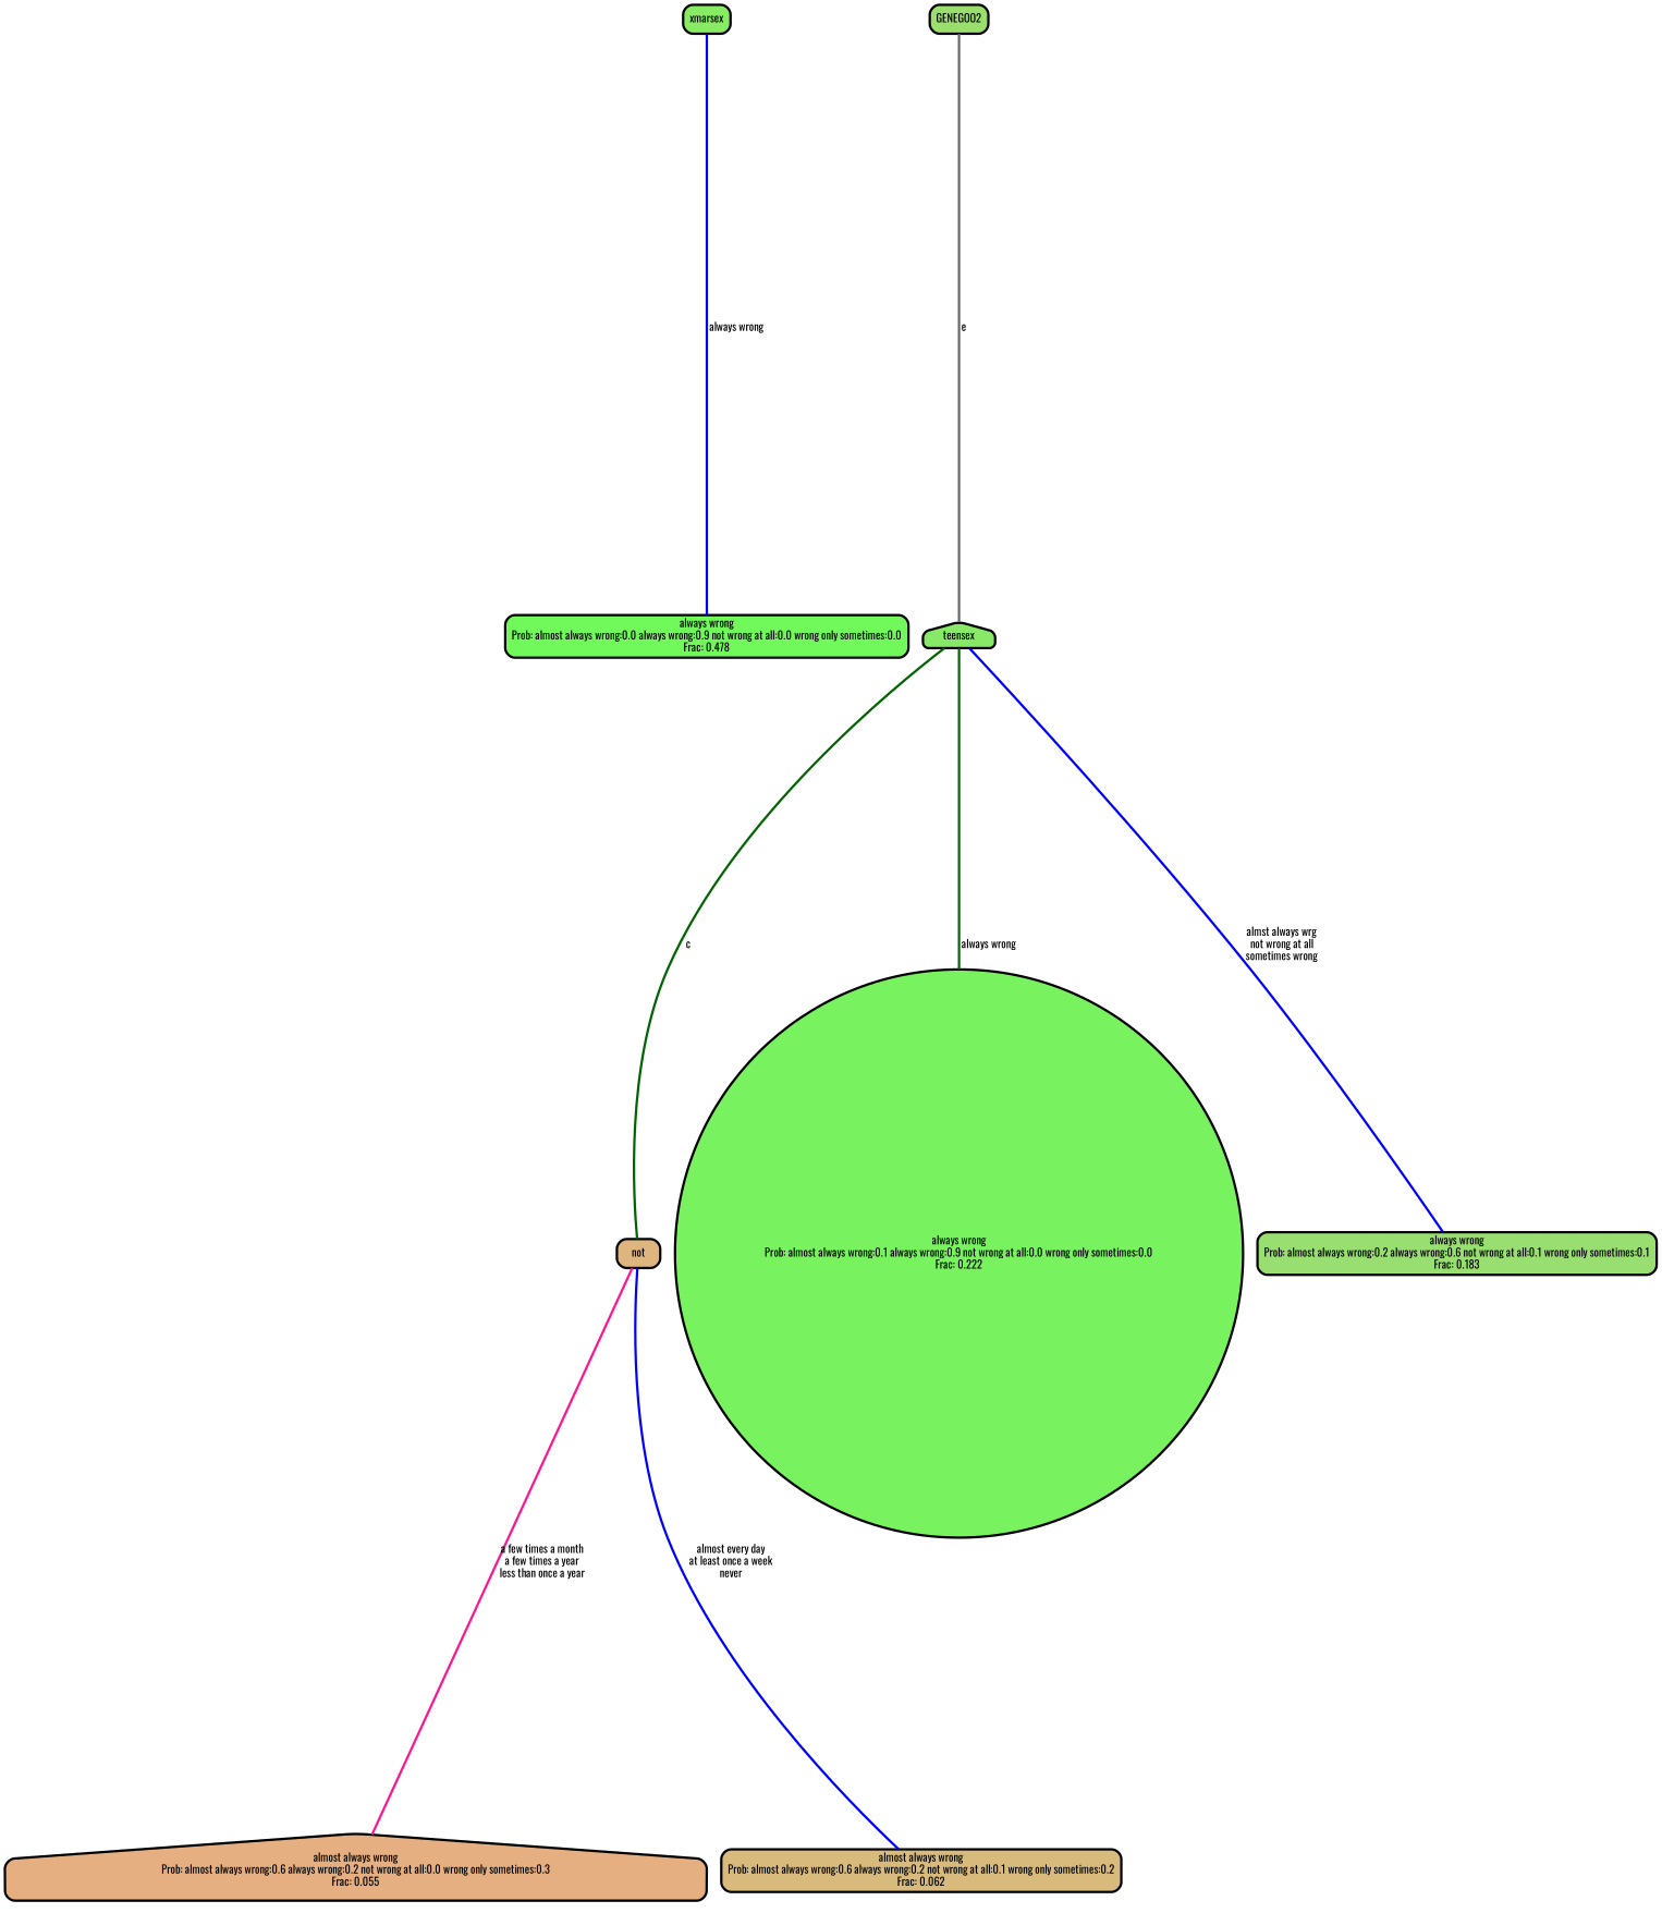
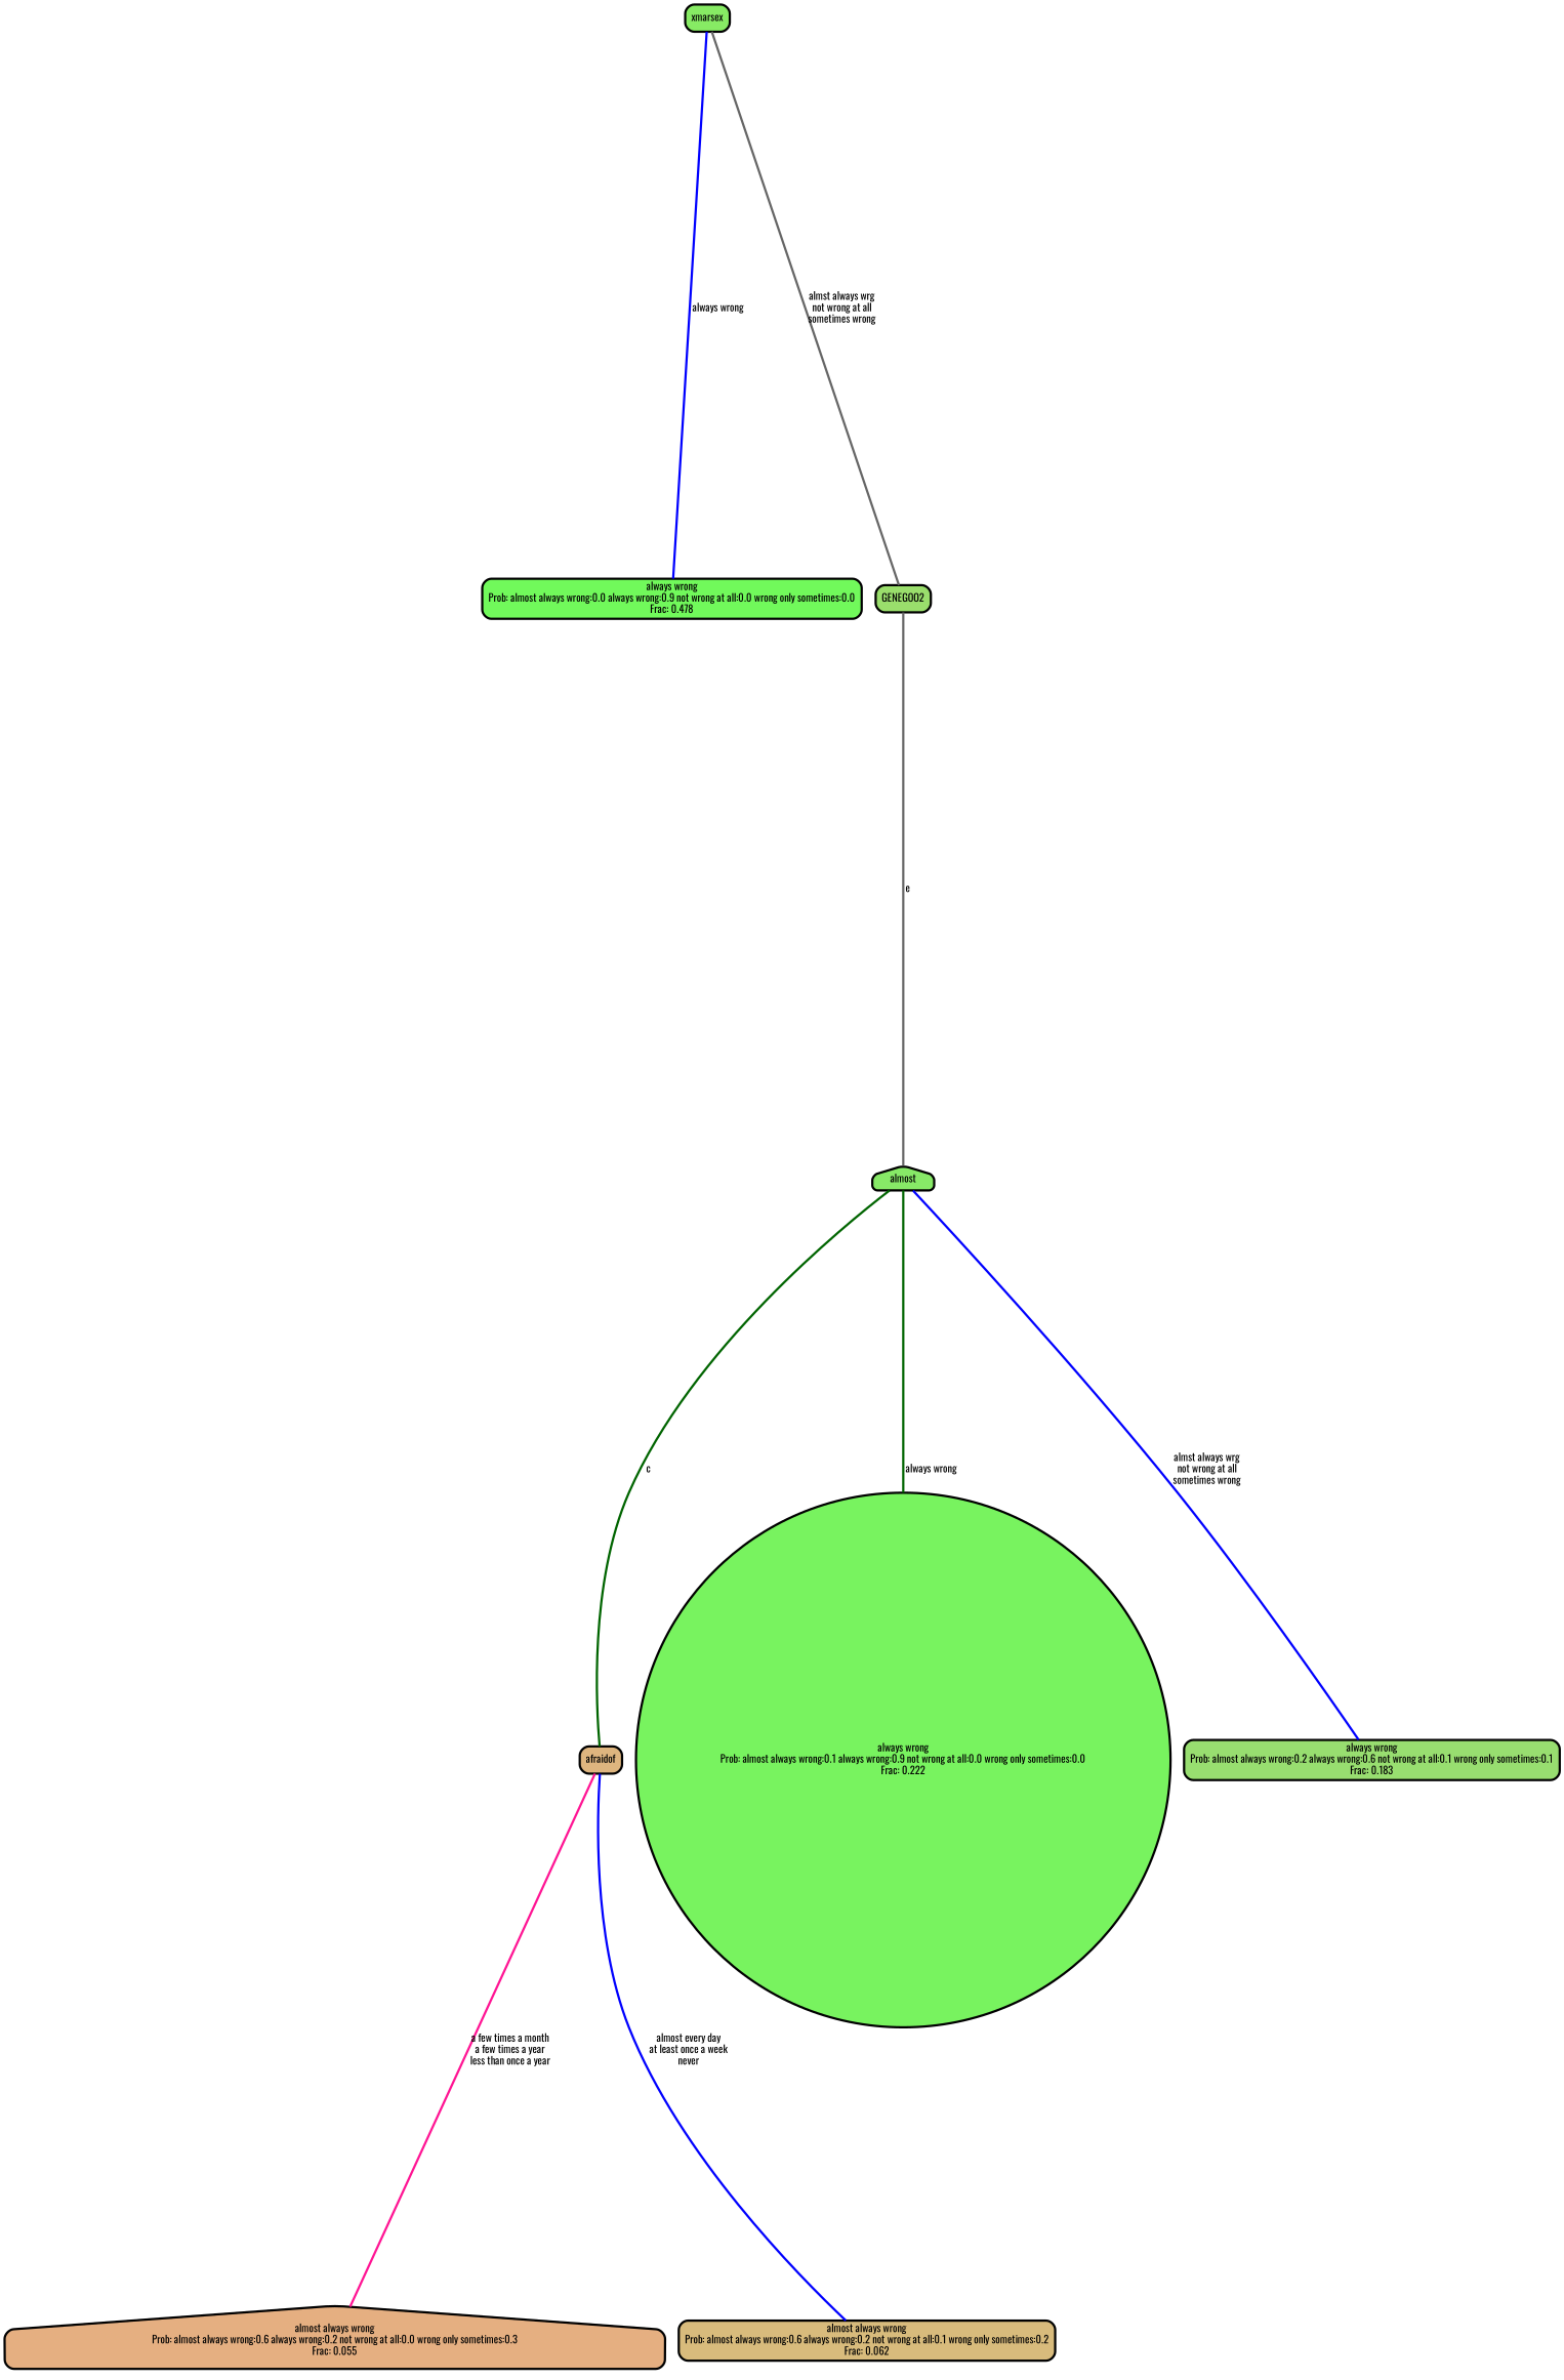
  graph {
    fontname=Oswald
    ranksep="0 equally"
    splines=straight
    node [color=black fontcolor=black fontname=Oswald penwidth=3 shape=box style="filled, rounded"]
    edge [color=blue fontname=Oswald penwidth=3]
    n1 [fillcolor="#71f95b" label="always wrong\nProb: almost always wrong:0.0 always wrong:0.9 not wrong at all:0.0 wrong only sometimes:0.0\nFrac: 0.478"]
    n2 [fillcolor="#87eb64" label=xmarsex]
    n3 [fillcolor="#9ade6c" label=GENEGOO2]
-   n4 [fillcolor="#87e967" label=teensex shape=house]
+   n4 [fillcolor="#87e967" label=almost shape=house]
    n5 [fillcolor="#e5af81" label="almost always wrong\nProb: almost always wrong:0.6 always wrong:0.2 not wrong at all:0.0 wrong only sometimes:0.3\nFrac: 0.055" shape=house]
-   n6 [fillcolor="#deb57f" label=not]
+   n6 [fillcolor="#deb57f" label=afraidof]
    n7 [fillcolor="#d8bb7c" label="almost always wrong\nProb: almost always wrong:0.6 always wrong:0.2 not wrong at all:0.1 wrong only sometimes:0.2\nFrac: 0.062"]
    n8 [fillcolor="#78f35f" label="always wrong\nProb: almost always wrong:0.1 always wrong:0.9 not wrong at all:0.0 wrong only sometimes:0.0\nFrac: 0.222" shape=circle]
    n9 [fillcolor="#98de70" label="always wrong\nProb: almost always wrong:0.2 always wrong:0.6 not wrong at all:0.1 wrong only sometimes:0.1\nFrac: 0.183"]
    subgraph sub_1 {
      rank=same
    }
    n2 -- n1 [label=" always wrong"]
+   n2 -- n3 [color=gray40 label=" almst always wrg\n not wrong at all\n sometimes wrong"]
    n3 -- n4 [color=gray40 label=" e"]
    n4 -- n6 [color=darkgreen label=" c"]
    n4 -- n8 [color=darkgreen label=" always wrong"]
    n4 -- n9 [label=" almst always wrg\n not wrong at all\n sometimes wrong"]
    n6 -- n5 [color=deeppink label=" a few times a month\n a few times a year\n less than once a year"]
    n6 -- n7 [label=" almost every day\n at least once a week\n never"]
  }
